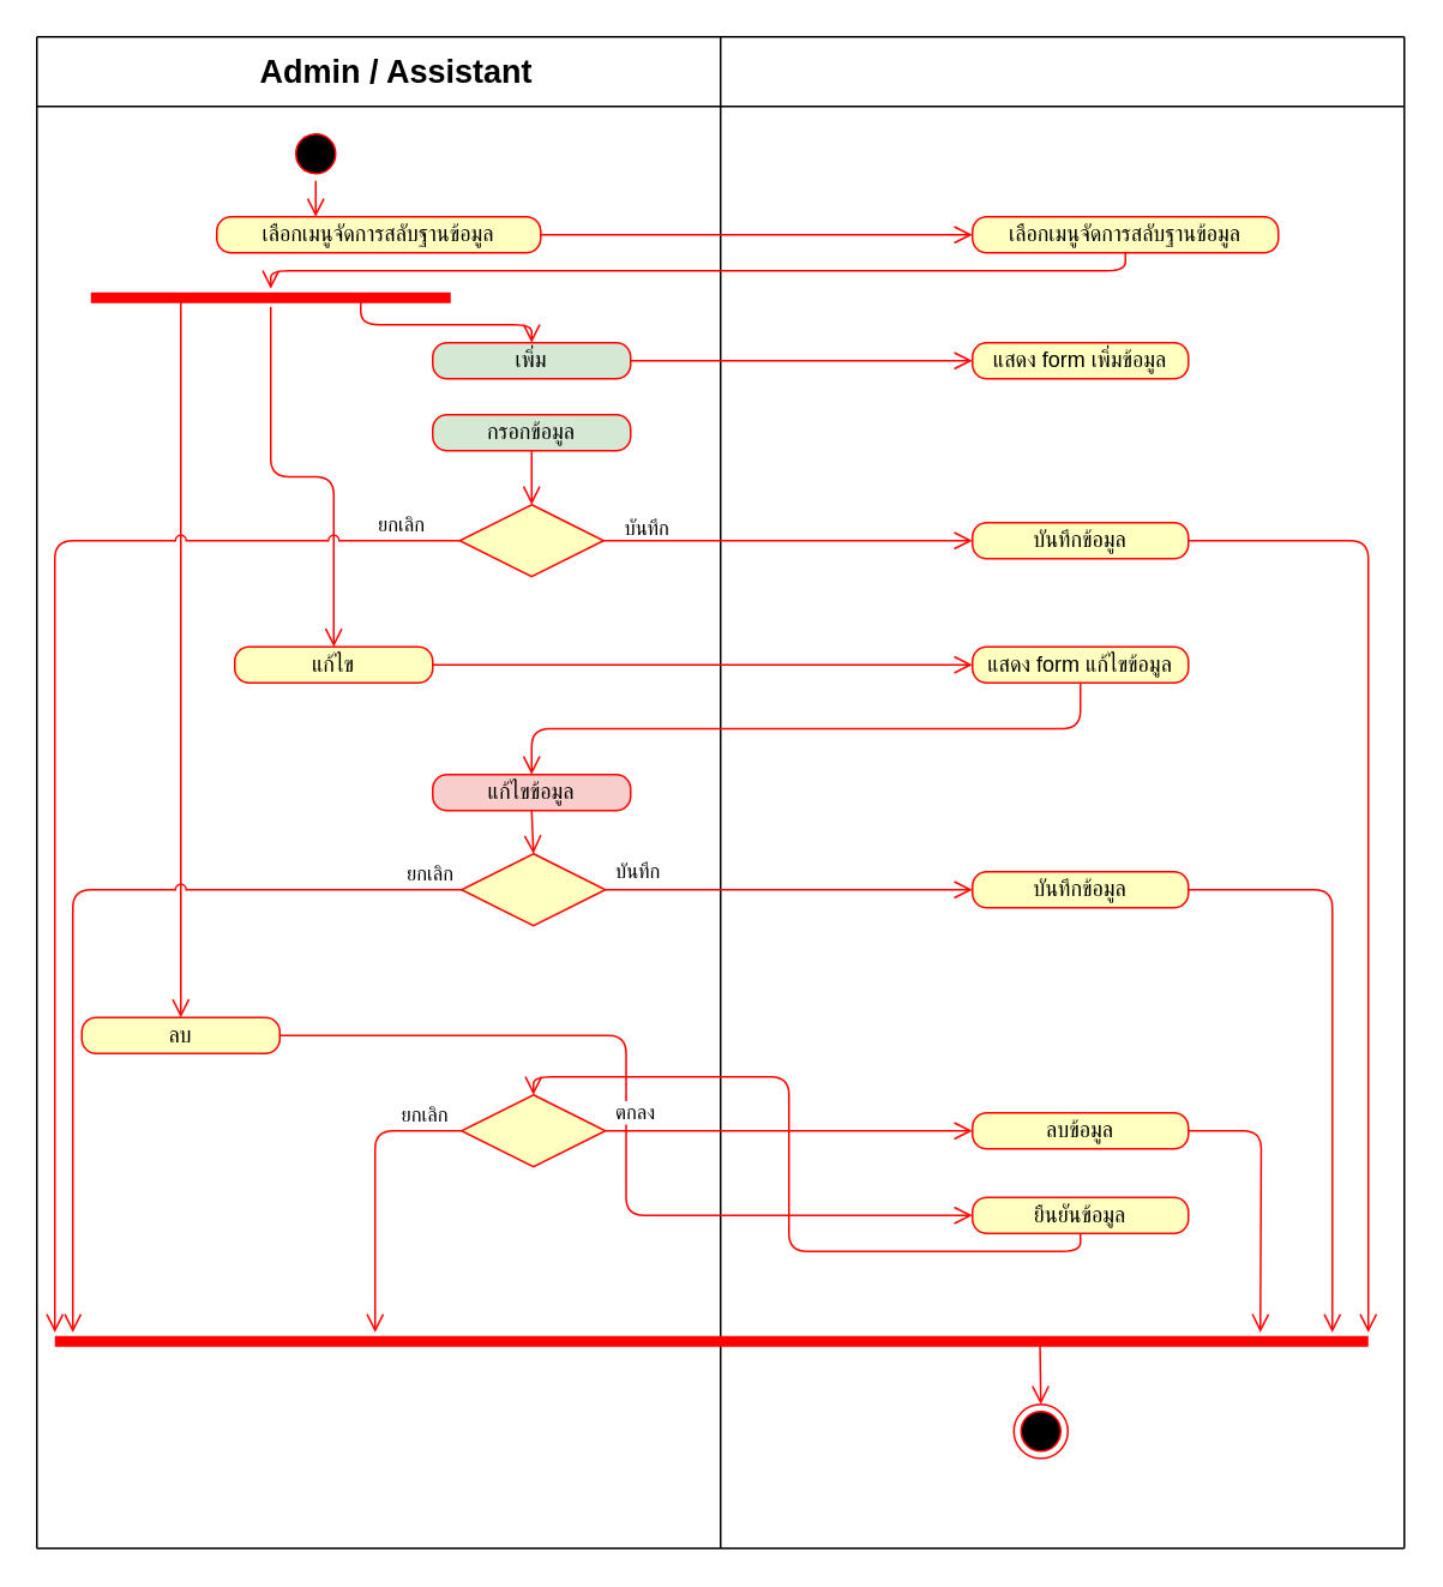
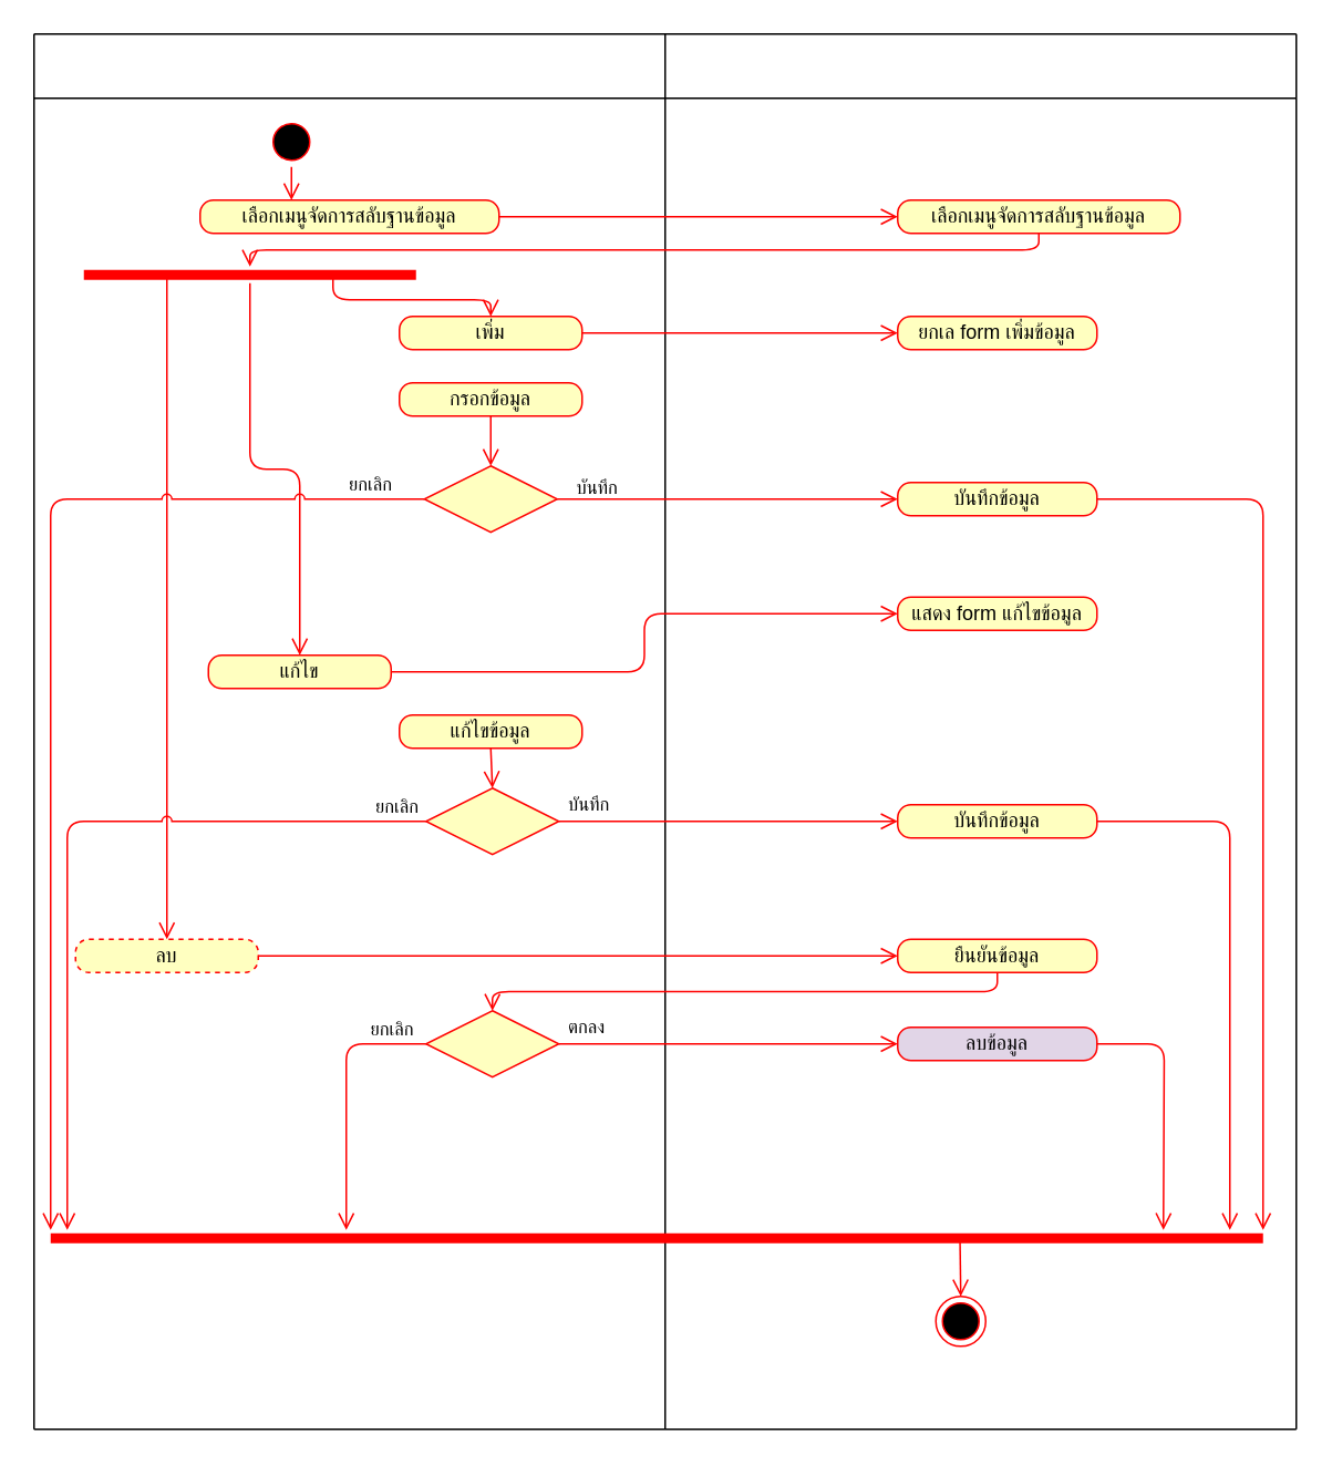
  <mxCell id="0" />
  <mxCell id="1" parent="0" />
  <mxCell id="2" value="" style="endArrow=none;html=1;" parent="1" edge="1"><mxGeometry width="50" height="50" relative="1" as="geometry"><mxPoint x="400" y="860" as="sourcePoint" /><mxPoint x="400" y="20" as="targetPoint" /></mxGeometry></mxCell>
  <mxCell id="3" value="" style="endArrow=none;html=1;" parent="1" edge="1"><mxGeometry width="50" height="50" relative="1" as="geometry"><mxPoint x="20" y="860" as="sourcePoint" /><mxPoint x="20" y="20" as="targetPoint" /></mxGeometry></mxCell>
  <mxCell id="4" value="" style="endArrow=none;html=1;" parent="1" edge="1"><mxGeometry width="50" height="50" relative="1" as="geometry"><mxPoint x="780" y="860" as="sourcePoint" /><mxPoint x="780" y="20" as="targetPoint" /></mxGeometry></mxCell>
  <mxCell id="5" value="" style="endArrow=none;html=1;" parent="1" edge="1"><mxGeometry width="50" height="50" relative="1" as="geometry"><mxPoint x="780" y="20" as="sourcePoint" /><mxPoint x="20" y="20" as="targetPoint" /></mxGeometry></mxCell>
  <mxCell id="6" value="" style="endArrow=none;html=1;" parent="1" edge="1"><mxGeometry width="50" height="50" relative="1" as="geometry"><mxPoint x="780" y="58.67" as="sourcePoint" /><mxPoint x="20" y="58.67" as="targetPoint" /></mxGeometry></mxCell>
- <mxCell id="7" value="&lt;font style=&quot;font-size: 18px&quot;&gt;&lt;b&gt;Admin / Assistant&lt;/b&gt;&lt;/font&gt;" style="text;html=1;strokeColor=none;fillColor=none;align=center;verticalAlign=middle;whiteSpace=wrap;rounded=0;" parent="1" vertex="1"><mxGeometry x="130" y="30" width="180" height="20" as="geometry" /></mxCell>
  <mxCell id="8" value="" style="endArrow=none;html=1;" parent="1" edge="1"><mxGeometry width="50" height="50" relative="1" as="geometry"><mxPoint x="780" y="860" as="sourcePoint" /><mxPoint x="20" y="860" as="targetPoint" /></mxGeometry></mxCell>
  <mxCell id="9" value="เลือกเมนูจัดการสลับฐานข้อมูล" style="rounded=1;whiteSpace=wrap;html=1;arcSize=40;fontColor=#000000;fillColor=#ffffc0;strokeColor=#ff0000;" parent="1" vertex="1"><mxGeometry x="120" y="120" width="180" height="20" as="geometry" /></mxCell>
  <mxCell id="10" value="" style="edgeStyle=orthogonalEdgeStyle;html=1;verticalAlign=bottom;endArrow=open;endSize=8;strokeColor=#ff0000;exitX=1;exitY=0.5;exitDx=0;exitDy=0;entryX=0;entryY=0.5;entryDx=0;entryDy=0;" parent="1" source="9" target="13" edge="1"><mxGeometry relative="1" as="geometry"><mxPoint x="250" y="290" as="targetPoint" /><mxPoint x="330" y="200" as="sourcePoint" /></mxGeometry></mxCell>
  <mxCell id="11" value="" style="ellipse;html=1;shape=startState;fillColor=#000000;strokeColor=#ff0000;" parent="1" vertex="1"><mxGeometry x="160" y="70" width="30" height="30" as="geometry" /></mxCell>
  <mxCell id="12" value="" style="edgeStyle=orthogonalEdgeStyle;html=1;verticalAlign=bottom;endArrow=open;endSize=8;strokeColor=#ff0000;" parent="1" source="11" edge="1"><mxGeometry relative="1" as="geometry"><mxPoint x="175" y="120" as="targetPoint" /></mxGeometry></mxCell>
  <mxCell id="13" value="เลือกเมนูจัดการสลับฐานข้อมูล" style="rounded=1;whiteSpace=wrap;html=1;arcSize=40;fontColor=#000000;fillColor=#ffffc0;strokeColor=#ff0000;" parent="1" vertex="1"><mxGeometry x="540" y="120" width="170" height="20" as="geometry" /></mxCell>
  <mxCell id="14" value="" style="shape=line;html=1;strokeWidth=6;strokeColor=#ff0000;" parent="1" vertex="1"><mxGeometry x="50" y="160" width="200" height="10" as="geometry" /></mxCell>
  <mxCell id="15" value="" style="edgeStyle=orthogonalEdgeStyle;html=1;verticalAlign=bottom;endArrow=open;endSize=8;strokeColor=#ff0000;exitX=0.75;exitY=0.5;exitDx=0;exitDy=0;exitPerimeter=0;entryX=0.5;entryY=0;entryDx=0;entryDy=0;" parent="1" source="14" target="18" edge="1"><mxGeometry relative="1" as="geometry"><mxPoint x="200" y="180" as="targetPoint" /><mxPoint x="160" y="180" as="sourcePoint" /></mxGeometry></mxCell>
  <mxCell id="16" value="" style="html=1;verticalAlign=bottom;endArrow=open;endSize=8;strokeColor=#ff0000;entryX=0.5;entryY=0;entryDx=0;entryDy=0;edgeStyle=orthogonalEdgeStyle;jumpStyle=arc;" parent="1" source="14" target="19" edge="1"><mxGeometry relative="1" as="geometry"><mxPoint x="100" y="290" as="targetPoint" /><mxPoint x="170" y="190" as="sourcePoint" /></mxGeometry></mxCell>
  <mxCell id="17" value="" style="edgeStyle=orthogonalEdgeStyle;html=1;verticalAlign=bottom;endArrow=open;endSize=8;strokeColor=#ff0000;exitX=0.5;exitY=1;exitDx=0;exitDy=0;" parent="1" source="13" target="14" edge="1"><mxGeometry relative="1" as="geometry"><mxPoint x="550" y="140" as="targetPoint" /><mxPoint x="470" y="150" as="sourcePoint" /></mxGeometry></mxCell>
- <mxCell id="18" value="เพิ่ม" style="rounded=1;whiteSpace=wrap;html=1;arcSize=40;fontColor=#000000;fillColor=#d5e8d4;strokeColor=#ff0000;" parent="1" vertex="1"><mxGeometry x="240" y="190" width="110" height="20" as="geometry" /></mxCell>
- <mxCell id="19" value="แก้ไข" style="rounded=1;whiteSpace=wrap;html=1;arcSize=40;fontColor=#000000;fillColor=#ffffc0;strokeColor=#ff0000;" parent="1" vertex="1"><mxGeometry x="130" y="359" width="110" height="20" as="geometry" /></mxCell>
- <mxCell id="20" value="ลบ" style="rounded=1;whiteSpace=wrap;html=1;arcSize=40;fontColor=#000000;fillColor=#ffffc0;strokeColor=#ff0000;" parent="1" vertex="1"><mxGeometry x="45" y="565" width="110" height="20" as="geometry" /></mxCell>
- <mxCell id="21" value="แสดง form เพิ่มข้อมูล" style="rounded=1;whiteSpace=wrap;html=1;arcSize=40;fontColor=#000000;fillColor=#ffffc0;strokeColor=#ff0000;" parent="1" vertex="1"><mxGeometry x="540" y="190" width="120" height="20" as="geometry" /></mxCell>
+ <mxCell id="18" value="เพิ่ม" style="rounded=1;whiteSpace=wrap;html=1;arcSize=40;fontColor=#000000;fillColor=#ffffc0;strokeColor=#ff0000;" parent="1" vertex="1"><mxGeometry x="240" y="190" width="110" height="20" as="geometry" /></mxCell>
+ <mxCell id="19" value="แก้ไข" style="rounded=1;whiteSpace=wrap;html=1;arcSize=40;fontColor=#000000;fillColor=#ffffc0;strokeColor=#ff0000;" parent="1" vertex="1"><mxGeometry x="125" y="394" width="110" height="20" as="geometry" /></mxCell>
+ <mxCell id="20" value="ลบ" style="rounded=1;whiteSpace=wrap;html=1;arcSize=40;fontColor=#000000;fillColor=#ffffc0;strokeColor=#ff0000;dashed=1;" parent="1" vertex="1"><mxGeometry x="45" y="565" width="110" height="20" as="geometry" /></mxCell>
+ <mxCell id="21" value="ยกเล form เพิ่มข้อมูล" style="rounded=1;whiteSpace=wrap;html=1;arcSize=40;fontColor=#000000;fillColor=#ffffc0;strokeColor=#ff0000;" parent="1" vertex="1"><mxGeometry x="540" y="190" width="120" height="20" as="geometry" /></mxCell>
  <mxCell id="22" value="" style="edgeStyle=orthogonalEdgeStyle;html=1;verticalAlign=bottom;endArrow=open;endSize=8;strokeColor=#ff0000;exitX=1;exitY=0.5;exitDx=0;exitDy=0;" parent="1" source="18" target="21" edge="1"><mxGeometry relative="1" as="geometry"><mxPoint x="530" y="205" as="targetPoint" /><mxPoint x="340" y="204.5" as="sourcePoint" /></mxGeometry></mxCell>
- <mxCell id="23" value="กรอกข้อมูล" style="rounded=1;whiteSpace=wrap;html=1;arcSize=40;fontColor=#000000;fillColor=#d5e8d4;strokeColor=#ff0000;" parent="1" vertex="1"><mxGeometry x="240" y="230" width="110" height="20" as="geometry" /></mxCell>
+ <mxCell id="23" value="กรอกข้อมูล" style="rounded=1;whiteSpace=wrap;html=1;arcSize=40;fontColor=#000000;fillColor=#ffffc0;strokeColor=#ff0000;" parent="1" vertex="1"><mxGeometry x="240" y="230" width="110" height="20" as="geometry" /></mxCell>
  <mxCell id="24" value="" style="rhombus;whiteSpace=wrap;html=1;fillColor=#ffffc0;strokeColor=#ff0000;" parent="1" vertex="1"><mxGeometry x="255" y="280" width="80" height="40" as="geometry" /></mxCell>
  <mxCell id="25" value="บันทึก" style="edgeStyle=orthogonalEdgeStyle;html=1;align=left;verticalAlign=top;endArrow=open;endSize=8;strokeColor=#ff0000;exitX=1;exitY=0.5;exitDx=0;exitDy=0;" parent="1" source="24" edge="1"><mxGeometry x="-0.9" y="20" relative="1" as="geometry"><mxPoint x="540" y="300" as="targetPoint" /><mxPoint x="310" y="330" as="sourcePoint" /><mxPoint as="offset" /></mxGeometry></mxCell>
  <mxCell id="26" value="บันทึกข้อมูล" style="rounded=1;whiteSpace=wrap;html=1;arcSize=40;fontColor=#000000;fillColor=#ffffc0;strokeColor=#ff0000;" parent="1" vertex="1"><mxGeometry x="540" y="290" width="120" height="20" as="geometry" /></mxCell>
  <mxCell id="27" value="" style="edgeStyle=orthogonalEdgeStyle;html=1;verticalAlign=bottom;endArrow=open;endSize=8;strokeColor=#ff0000;exitX=1;exitY=0.5;exitDx=0;exitDy=0;" parent="1" source="26" edge="1"><mxGeometry relative="1" as="geometry"><mxPoint x="760" y="740" as="targetPoint" /><mxPoint x="685" y="410" as="sourcePoint" /><Array as="points"><mxPoint x="760" y="300" /></Array></mxGeometry></mxCell>
  <mxCell id="28" value="" style="edgeStyle=orthogonalEdgeStyle;html=1;verticalAlign=bottom;endArrow=open;endSize=8;strokeColor=#ff0000;entryX=0.5;entryY=0;entryDx=0;entryDy=0;exitX=0.5;exitY=1;exitDx=0;exitDy=0;" parent="1" source="23" target="24" edge="1"><mxGeometry relative="1" as="geometry"><mxPoint x="294.5" y="290" as="targetPoint" /><mxPoint x="294.5" y="250" as="sourcePoint" /></mxGeometry></mxCell>
  <mxCell id="29" value="" style="edgeStyle=orthogonalEdgeStyle;html=1;verticalAlign=bottom;endArrow=open;endSize=8;strokeColor=#ff0000;exitX=0.25;exitY=0.5;exitDx=0;exitDy=0;exitPerimeter=0;entryX=0.5;entryY=0;entryDx=0;entryDy=0;jumpStyle=none;" parent="1" source="14" target="20" edge="1"><mxGeometry relative="1" as="geometry"><mxPoint x="100" y="260" as="targetPoint" /><mxPoint x="305" y="260" as="sourcePoint" /></mxGeometry></mxCell>
  <mxCell id="30" value="" style="rhombus;whiteSpace=wrap;html=1;fillColor=#ffffc0;strokeColor=#ff0000;" parent="1" vertex="1"><mxGeometry x="256" y="474" width="80" height="40" as="geometry" /></mxCell>
  <mxCell id="31" value="" style="edgeStyle=orthogonalEdgeStyle;html=1;verticalAlign=bottom;endArrow=open;endSize=8;strokeColor=#ff0000;exitX=1;exitY=0.5;exitDx=0;exitDy=0;entryX=0;entryY=0.5;entryDx=0;entryDy=0;" parent="1" source="19" target="32" edge="1"><mxGeometry relative="1" as="geometry"><mxPoint x="540" y="395.5" as="targetPoint" /><mxPoint x="350" y="396" as="sourcePoint" /></mxGeometry></mxCell>
  <mxCell id="32" value="แสดง form แก้ไขข้อมูล" style="rounded=1;whiteSpace=wrap;html=1;arcSize=40;fontColor=#000000;fillColor=#ffffc0;strokeColor=#ff0000;" parent="1" vertex="1"><mxGeometry x="540" y="359" width="120" height="20" as="geometry" /></mxCell>
- <mxCell id="33" value="แก้ไขข้อมูล" style="rounded=1;whiteSpace=wrap;html=1;arcSize=40;fontColor=#000000;fillColor=#f8cecc;strokeColor=#ff0000;" parent="1" vertex="1"><mxGeometry x="240" y="430" width="110" height="20" as="geometry" /></mxCell>
- <mxCell id="34" value="" style="edgeStyle=orthogonalEdgeStyle;html=1;verticalAlign=bottom;endArrow=open;endSize=8;strokeColor=#ff0000;exitX=0.5;exitY=1;exitDx=0;exitDy=0;entryX=0.5;entryY=0;entryDx=0;entryDy=0;" parent="1" source="32" target="33" edge="1"><mxGeometry relative="1" as="geometry"><mxPoint x="580" y="500" as="targetPoint" /><mxPoint x="390" y="500" as="sourcePoint" /></mxGeometry></mxCell>
+ <mxCell id="33" value="แก้ไขข้อมูล" style="rounded=1;whiteSpace=wrap;html=1;arcSize=40;fontColor=#000000;fillColor=#ffffc0;strokeColor=#ff0000;" parent="1" vertex="1"><mxGeometry x="240" y="430" width="110" height="20" as="geometry" /></mxCell>
  <mxCell id="35" value="" style="html=1;verticalAlign=bottom;endArrow=open;endSize=8;strokeColor=#ff0000;exitX=0.5;exitY=1;exitDx=0;exitDy=0;entryX=0.5;entryY=0;entryDx=0;entryDy=0;" parent="1" source="33" target="30" edge="1"><mxGeometry relative="1" as="geometry"><mxPoint x="470" y="500" as="targetPoint" /><mxPoint x="460" y="460" as="sourcePoint" /></mxGeometry></mxCell>
  <mxCell id="36" value="บันทึก" style="edgeStyle=orthogonalEdgeStyle;html=1;align=left;verticalAlign=top;endArrow=open;endSize=8;strokeColor=#ff0000;exitX=1;exitY=0.5;exitDx=0;exitDy=0;entryX=0;entryY=0.5;entryDx=0;entryDy=0;" parent="1" source="30" target="37" edge="1"><mxGeometry x="-0.961" y="24" relative="1" as="geometry"><mxPoint x="541" y="493.5" as="targetPoint" /><mxPoint x="336" y="493.5" as="sourcePoint" /><mxPoint y="1" as="offset" /></mxGeometry></mxCell>
  <mxCell id="37" value="บันทึกข้อมูล" style="rounded=1;whiteSpace=wrap;html=1;arcSize=40;fontColor=#000000;fillColor=#ffffc0;strokeColor=#ff0000;" parent="1" vertex="1"><mxGeometry x="540" y="484" width="120" height="20" as="geometry" /></mxCell>
  <mxCell id="38" value="ยกเลิก" style="edgeStyle=orthogonalEdgeStyle;html=1;align=left;verticalAlign=bottom;endArrow=open;endSize=8;strokeColor=#ff0000;rounded=1;exitX=0;exitY=0.5;exitDx=0;exitDy=0;jumpStyle=arc;" parent="1" source="30" edge="1"><mxGeometry x="-0.86" relative="1" as="geometry"><mxPoint x="40" y="740" as="targetPoint" /><mxPoint x="256" y="494" as="sourcePoint" /><Array as="points"><mxPoint x="40" y="494" /><mxPoint x="40" y="670" /></Array><mxPoint as="offset" /></mxGeometry></mxCell>
- <mxCell id="39" value="ยืนยันข้อมูล" style="rounded=1;whiteSpace=wrap;html=1;arcSize=40;fontColor=#000000;fillColor=#ffffc0;strokeColor=#ff0000;" parent="1" vertex="1"><mxGeometry x="540" y="665" width="120" height="20" as="geometry" /></mxCell>
+ <mxCell id="39" value="ยืนยันข้อมูล" style="rounded=1;whiteSpace=wrap;html=1;arcSize=40;fontColor=#000000;fillColor=#ffffc0;strokeColor=#ff0000;" parent="1" vertex="1"><mxGeometry x="540" y="565" width="120" height="20" as="geometry" /></mxCell>
  <mxCell id="40" value="" style="edgeStyle=orthogonalEdgeStyle;html=1;verticalAlign=bottom;endArrow=open;endSize=8;strokeColor=#ff0000;exitX=1;exitY=0.5;exitDx=0;exitDy=0;entryX=0;entryY=0.5;entryDx=0;entryDy=0;" parent="1" source="20" target="39" edge="1"><mxGeometry relative="1" as="geometry"><mxPoint x="345" y="574.5" as="targetPoint" /><mxPoint x="155" y="574.5" as="sourcePoint" /></mxGeometry></mxCell>
  <mxCell id="41" value="" style="rhombus;whiteSpace=wrap;html=1;fillColor=#ffffc0;strokeColor=#ff0000;" parent="1" vertex="1"><mxGeometry x="256" y="608" width="80" height="40" as="geometry" /></mxCell>
  <mxCell id="42" value="" style="html=1;verticalAlign=bottom;endArrow=open;endSize=8;strokeColor=#ff0000;exitX=0.5;exitY=1;exitDx=0;exitDy=0;edgeStyle=orthogonalEdgeStyle;entryX=0.5;entryY=0;entryDx=0;entryDy=0;" parent="1" source="39" target="41" edge="1"><mxGeometry relative="1" as="geometry"><mxPoint x="300" y="610" as="targetPoint" /><mxPoint x="615" y="608" as="sourcePoint" /></mxGeometry></mxCell>
- <mxCell id="43" value="ลบข้อมูล" style="rounded=1;whiteSpace=wrap;html=1;arcSize=40;fontColor=#000000;fillColor=#ffffc0;strokeColor=#ff0000;" parent="1" vertex="1"><mxGeometry x="540" y="618" width="120" height="20" as="geometry" /></mxCell>
+ <mxCell id="43" value="ลบข้อมูล" style="rounded=1;whiteSpace=wrap;html=1;arcSize=40;fontColor=#000000;fillColor=#e1d5e7;strokeColor=#ff0000;" parent="1" vertex="1"><mxGeometry x="540" y="618" width="120" height="20" as="geometry" /></mxCell>
  <mxCell id="44" value="ตกลง" style="edgeStyle=orthogonalEdgeStyle;html=1;align=left;verticalAlign=top;endArrow=open;endSize=8;strokeColor=#ff0000;exitX=1;exitY=0.5;exitDx=0;exitDy=0;" parent="1" source="41" edge="1"><mxGeometry x="-0.961" y="24" relative="1" as="geometry"><mxPoint x="540" y="628" as="targetPoint" /><mxPoint x="350" y="627.5" as="sourcePoint" /><mxPoint y="1" as="offset" /></mxGeometry></mxCell>
  <mxCell id="45" value="ยกเลิก" style="html=1;align=left;verticalAlign=bottom;endArrow=open;endSize=8;strokeColor=#ff0000;rounded=1;exitX=0;exitY=0.5;exitDx=0;exitDy=0;edgeStyle=orthogonalEdgeStyle;" parent="1" source="41" edge="1"><mxGeometry x="-0.564" relative="1" as="geometry"><mxPoint x="208" y="740" as="targetPoint" /><mxPoint x="250" y="620" as="sourcePoint" /><Array as="points"><mxPoint x="208" y="628" /><mxPoint x="208" y="730" /></Array><mxPoint as="offset" /></mxGeometry></mxCell>
  <mxCell id="46" value="" style="shape=line;html=1;strokeWidth=6;strokeColor=#ff0000;" parent="1" vertex="1"><mxGeometry x="30" y="740" width="730" height="10" as="geometry" /></mxCell>
  <mxCell id="47" value="" style="ellipse;html=1;shape=endState;fillColor=#000000;strokeColor=#ff0000;" parent="1" vertex="1"><mxGeometry x="563" y="780" width="30" height="30" as="geometry" /></mxCell>
  <mxCell id="48" value="" style="html=1;verticalAlign=bottom;endArrow=open;endSize=8;strokeColor=#ff0000;entryX=0.5;entryY=0;entryDx=0;entryDy=0;exitX=0.75;exitY=0.5;exitDx=0;exitDy=0;exitPerimeter=0;" parent="1" source="46" target="47" edge="1"><mxGeometry relative="1" as="geometry"><mxPoint x="690" y="770" as="targetPoint" /><mxPoint x="420" y="770" as="sourcePoint" /></mxGeometry></mxCell>
  <mxCell id="49" value="" style="html=1;verticalAlign=bottom;endArrow=open;endSize=8;strokeColor=#ff0000;exitX=1;exitY=0.5;exitDx=0;exitDy=0;edgeStyle=orthogonalEdgeStyle;" parent="1" source="37" edge="1"><mxGeometry relative="1" as="geometry"><mxPoint x="740" y="740" as="targetPoint" /><mxPoint x="630" y="430" as="sourcePoint" /><Array as="points"><mxPoint x="740" y="494" /><mxPoint x="740" y="730" /></Array></mxGeometry></mxCell>
  <mxCell id="50" value="" style="html=1;verticalAlign=bottom;endArrow=open;endSize=8;strokeColor=#ff0000;exitX=1;exitY=0.5;exitDx=0;exitDy=0;edgeStyle=orthogonalEdgeStyle;" parent="1" source="43" edge="1"><mxGeometry relative="1" as="geometry"><mxPoint x="700" y="740" as="targetPoint" /><mxPoint x="670" y="550" as="sourcePoint" /></mxGeometry></mxCell>
  <mxCell id="51" value="ยกเลิก" style="edgeStyle=orthogonalEdgeStyle;html=1;align=left;verticalAlign=bottom;endArrow=open;endSize=8;strokeColor=#ff0000;rounded=1;exitX=0;exitY=0.5;exitDx=0;exitDy=0;jumpStyle=arc;" parent="1" source="24" edge="1"><mxGeometry x="-0.86" relative="1" as="geometry"><mxPoint x="30" y="740" as="targetPoint" /><mxPoint x="261" y="290" as="sourcePoint" /><Array as="points"><mxPoint x="30" y="300" /><mxPoint x="30" y="536" /></Array><mxPoint as="offset" /></mxGeometry></mxCell>
